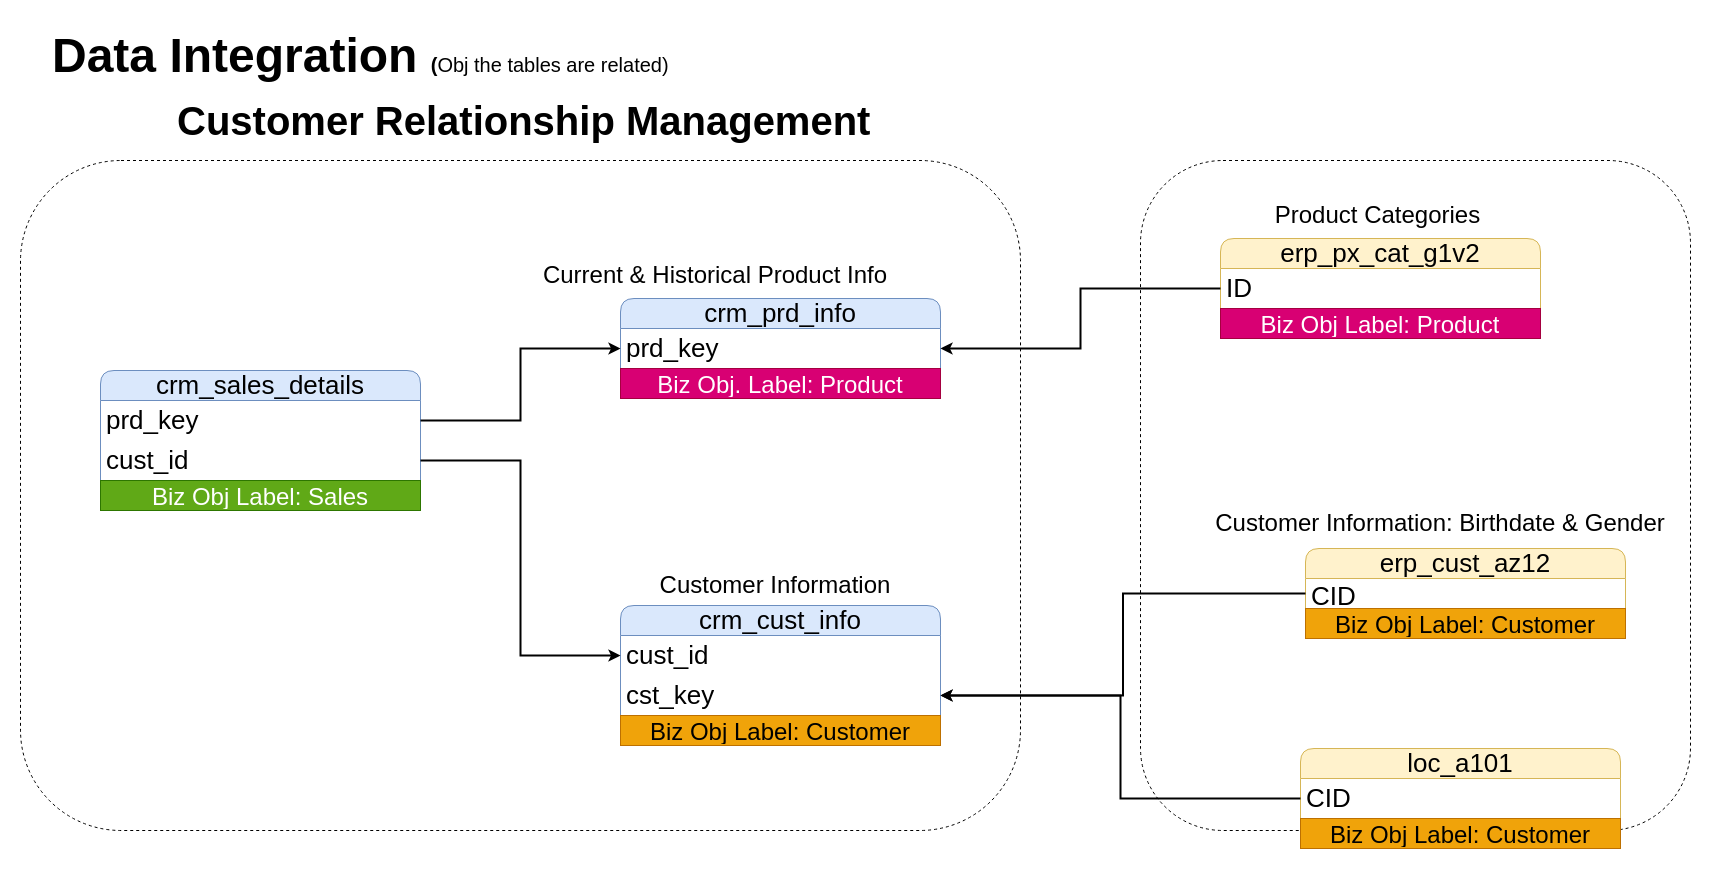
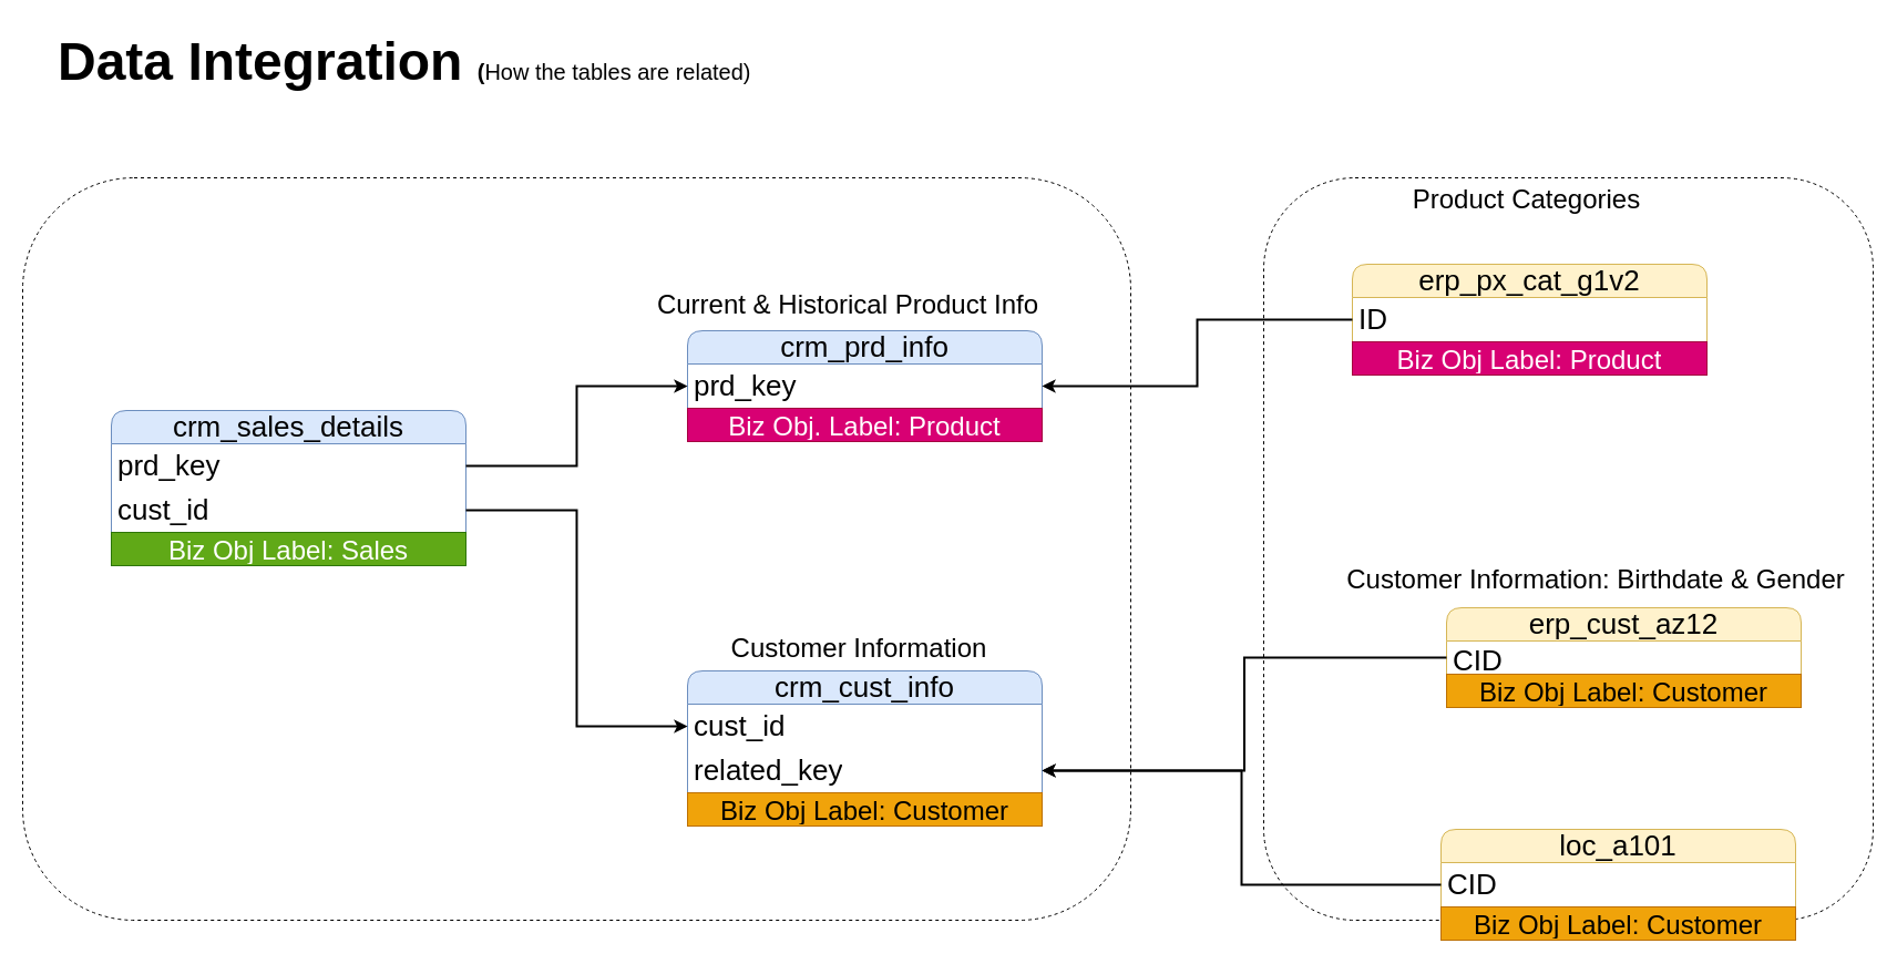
  <mxCell id="0" />
  <mxCell id="1" parent="0" />
  <mxCell id="2" value="" style="rounded=1;whiteSpace=wrap;html=1;fillColor=none;dashed=1;" vertex="1" parent="1"><mxGeometry x="20" y="160" width="1000" height="670" as="geometry" /></mxCell>
  <mxCell id="3" value="" style="rounded=1;whiteSpace=wrap;html=1;fillColor=none;dashed=1;" vertex="1" parent="1"><mxGeometry x="1140" y="160" width="550" height="670" as="geometry" /></mxCell>
- <mxCell id="4" value="&lt;h1 style=&quot;margin-top: 0px;&quot;&gt;Data Integration &lt;font style=&quot;font-size: 20px;&quot;&gt;(&lt;span style=&quot;background-color: transparent; color: light-dark(rgb(0, 0, 0), rgb(255, 255, 255)); font-weight: normal;&quot;&gt;Obj the tables are related)&lt;/span&gt;&lt;/font&gt;&lt;/h1&gt;" style="text;html=1;whiteSpace=wrap;overflow=hidden;rounded=0;fontSize=24;" vertex="1" parent="1"><mxGeometry x="50" y="20" width="670" height="60" as="geometry" /></mxCell>
+ <mxCell id="4" value="&lt;h1 style=&quot;margin-top: 0px;&quot;&gt;Data Integration &lt;font style=&quot;font-size: 20px;&quot;&gt;(&lt;span style=&quot;background-color: transparent; color: light-dark(rgb(0, 0, 0), rgb(255, 255, 255)); font-weight: normal;&quot;&gt;How the tables are related)&lt;/span&gt;&lt;/font&gt;&lt;/h1&gt;" style="text;html=1;whiteSpace=wrap;overflow=hidden;rounded=0;fontSize=24;" vertex="1" parent="1"><mxGeometry x="50" y="20" width="670" height="60" as="geometry" /></mxCell>
  <mxCell id="5" value="crm_&lt;span style=&quot;background-color: transparent; color: light-dark(rgb(0, 0, 0), rgb(255, 255, 255));&quot;&gt;cust_info&lt;/span&gt;" style="swimlane;fontStyle=0;childLayout=stackLayout;horizontal=1;startSize=30;horizontalStack=0;resizeParent=1;resizeParentMax=0;resizeLast=0;collapsible=1;marginBottom=0;whiteSpace=wrap;html=1;rounded=1;fillColor=#dae8fc;strokeColor=#6c8ebf;fontSize=26;" vertex="1" parent="1"><mxGeometry x="620" y="605" width="320" height="140" as="geometry" /></mxCell>
  <mxCell id="6" value="cust_id" style="text;strokeColor=none;fillColor=none;align=left;verticalAlign=middle;spacingLeft=4;spacingRight=4;overflow=hidden;points=[[0,0.5],[1,0.5]];portConstraint=eastwest;rotatable=0;whiteSpace=wrap;html=1;fontSize=26;" vertex="1" parent="5"><mxGeometry y="30" width="320" height="40" as="geometry" /></mxCell>
- <mxCell id="7" value="cst_key" style="text;strokeColor=none;fillColor=none;align=left;verticalAlign=middle;spacingLeft=4;spacingRight=4;overflow=hidden;points=[[0,0.5],[1,0.5]];portConstraint=eastwest;rotatable=0;whiteSpace=wrap;html=1;fontSize=26;" vertex="1" parent="5"><mxGeometry y="70" width="320" height="40" as="geometry" /></mxCell>
+ <mxCell id="7" value="related_key" style="text;strokeColor=none;fillColor=none;align=left;verticalAlign=middle;spacingLeft=4;spacingRight=4;overflow=hidden;points=[[0,0.5],[1,0.5]];portConstraint=eastwest;rotatable=0;whiteSpace=wrap;html=1;fontSize=26;" vertex="1" parent="5"><mxGeometry y="70" width="320" height="40" as="geometry" /></mxCell>
  <mxCell id="8" value="Biz Obj&amp;nbsp;Label: Customer" style="text;html=1;strokeColor=#BD7000;fillColor=#f0a30a;align=center;verticalAlign=middle;whiteSpace=wrap;overflow=hidden;fontSize=24;fontColor=#000000;" vertex="1" parent="5"><mxGeometry y="110" width="320" height="30" as="geometry" /></mxCell>
  <mxCell id="9" value="crm_prd_info" style="swimlane;fontStyle=0;childLayout=stackLayout;horizontal=1;startSize=30;horizontalStack=0;resizeParent=1;resizeParentMax=0;resizeLast=0;collapsible=1;marginBottom=0;whiteSpace=wrap;html=1;rounded=1;fillColor=#dae8fc;strokeColor=#6c8ebf;fontSize=26;" vertex="1" parent="1"><mxGeometry x="620" y="298" width="320" height="100" as="geometry" /></mxCell>
  <mxCell id="10" value="prd_key" style="text;strokeColor=none;fillColor=none;align=left;verticalAlign=middle;spacingLeft=4;spacingRight=4;overflow=hidden;points=[[0,0.5],[1,0.5]];portConstraint=eastwest;rotatable=0;whiteSpace=wrap;html=1;fontSize=26;" vertex="1" parent="9"><mxGeometry y="30" width="320" height="40" as="geometry" /></mxCell>
  <mxCell id="11" value="Biz Obj. Label: Product" style="text;html=1;strokeColor=#A50040;fillColor=#d80073;align=center;verticalAlign=middle;whiteSpace=wrap;overflow=hidden;fontSize=24;fontColor=#ffffff;" vertex="1" parent="9"><mxGeometry y="70" width="320" height="30" as="geometry" /></mxCell>
  <mxCell id="12" value="Customer Information" style="text;html=1;align=center;verticalAlign=middle;whiteSpace=wrap;rounded=0;fontSize=24;" vertex="1" parent="1"><mxGeometry x="640" y="570" width="270" height="30" as="geometry" /></mxCell>
- <mxCell id="13" value="Current &amp;amp; Historical Product Info" style="text;html=1;align=center;verticalAlign=middle;whiteSpace=wrap;rounded=0;fontSize=24;" vertex="1" parent="1"><mxGeometry x="520" y="260" width="390" height="30" as="geometry" /></mxCell>
+ <mxCell id="13" value="Current &amp;amp; Historical Product Info" style="text;html=1;align=center;verticalAlign=middle;whiteSpace=wrap;rounded=0;fontSize=24;" vertex="1" parent="1"><mxGeometry x="570" y="260" width="390" height="30" as="geometry" /></mxCell>
  <mxCell id="14" value="crm_sales_details" style="swimlane;fontStyle=0;childLayout=stackLayout;horizontal=1;startSize=30;horizontalStack=0;resizeParent=1;resizeParentMax=0;resizeLast=0;collapsible=1;marginBottom=0;whiteSpace=wrap;html=1;rounded=1;fillColor=#dae8fc;strokeColor=#6c8ebf;fontSize=26;" vertex="1" parent="1"><mxGeometry x="100" y="370" width="320" height="140" as="geometry" /></mxCell>
  <mxCell id="15" value="prd_key" style="text;strokeColor=none;fillColor=none;align=left;verticalAlign=middle;spacingLeft=4;spacingRight=4;overflow=hidden;points=[[0,0.5],[1,0.5]];portConstraint=eastwest;rotatable=0;whiteSpace=wrap;html=1;fontSize=26;" vertex="1" parent="14"><mxGeometry y="30" width="320" height="40" as="geometry" /></mxCell>
  <mxCell id="16" value="cust_id" style="text;strokeColor=none;fillColor=none;align=left;verticalAlign=middle;spacingLeft=4;spacingRight=4;overflow=hidden;points=[[0,0.5],[1,0.5]];portConstraint=eastwest;rotatable=0;whiteSpace=wrap;html=1;fontSize=26;strokeWidth=2;rounded=1;" vertex="1" parent="14"><mxGeometry y="70" width="320" height="40" as="geometry" /></mxCell>
  <mxCell id="17" value="Biz Obj&amp;nbsp;Label: Sales" style="text;html=1;strokeColor=#2D7600;fillColor=#60a917;align=center;verticalAlign=middle;whiteSpace=wrap;overflow=hidden;fontSize=24;fontColor=#ffffff;" vertex="1" parent="14"><mxGeometry y="110" width="320" height="30" as="geometry" /></mxCell>
  <mxCell id="18" value="erp_cust_az12" style="swimlane;fontStyle=0;childLayout=stackLayout;horizontal=1;startSize=30;horizontalStack=0;resizeParent=1;resizeParentMax=0;resizeLast=0;collapsible=1;marginBottom=0;whiteSpace=wrap;html=1;rounded=1;fillColor=#fff2cc;strokeColor=#d6b656;fontSize=26;" vertex="1" parent="1"><mxGeometry x="1305" y="548" width="320" height="90" as="geometry" /></mxCell>
  <mxCell id="19" value="CID" style="text;strokeColor=none;fillColor=none;align=left;verticalAlign=middle;spacingLeft=4;spacingRight=4;overflow=hidden;points=[[0,0.5],[1,0.5]];portConstraint=eastwest;rotatable=0;whiteSpace=wrap;html=1;fontSize=26;" vertex="1" parent="18"><mxGeometry y="30" width="320" height="30" as="geometry" /></mxCell>
  <mxCell id="20" value="Biz Obj&amp;nbsp;Label: Customer" style="text;html=1;strokeColor=#BD7000;fillColor=#f0a30a;align=center;verticalAlign=middle;whiteSpace=wrap;overflow=hidden;fontSize=24;fontColor=#000000;" vertex="1" parent="18"><mxGeometry y="60" width="320" height="30" as="geometry" /></mxCell>
  <mxCell id="21" value="loc_a101" style="swimlane;fontStyle=0;childLayout=stackLayout;horizontal=1;startSize=30;horizontalStack=0;resizeParent=1;resizeParentMax=0;resizeLast=0;collapsible=1;marginBottom=0;whiteSpace=wrap;html=1;rounded=1;fillColor=#fff2cc;strokeColor=#d6b656;fontSize=26;" vertex="1" parent="1"><mxGeometry x="1300" y="748" width="320" height="100" as="geometry" /></mxCell>
  <mxCell id="22" value="CID" style="text;strokeColor=none;fillColor=none;align=left;verticalAlign=middle;spacingLeft=4;spacingRight=4;overflow=hidden;points=[[0,0.5],[1,0.5]];portConstraint=eastwest;rotatable=0;whiteSpace=wrap;html=1;fontSize=26;" vertex="1" parent="21"><mxGeometry y="30" width="320" height="40" as="geometry" /></mxCell>
  <mxCell id="23" value="Biz Obj&amp;nbsp;Label: Customer" style="text;html=1;strokeColor=#BD7000;fillColor=#f0a30a;align=center;verticalAlign=middle;whiteSpace=wrap;overflow=hidden;fontSize=24;fontColor=#000000;" vertex="1" parent="21"><mxGeometry y="70" width="320" height="30" as="geometry" /></mxCell>
  <mxCell id="24" value="Customer Information: Birthdate &amp;amp; Gender" style="text;html=1;align=center;verticalAlign=middle;whiteSpace=wrap;rounded=0;fontSize=24;" vertex="1" parent="1"><mxGeometry x="1210" y="508" width="460" height="30" as="geometry" /></mxCell>
  <mxCell id="25" value="erp_px_cat_g1v2" style="swimlane;fontStyle=0;childLayout=stackLayout;horizontal=1;startSize=30;horizontalStack=0;resizeParent=1;resizeParentMax=0;resizeLast=0;collapsible=1;marginBottom=0;whiteSpace=wrap;html=1;rounded=1;fillColor=#fff2cc;strokeColor=#d6b656;fontSize=26;" vertex="1" parent="1"><mxGeometry x="1220" y="238" width="320" height="100" as="geometry" /></mxCell>
  <mxCell id="26" value="ID" style="text;strokeColor=none;fillColor=none;align=left;verticalAlign=middle;spacingLeft=4;spacingRight=4;overflow=hidden;points=[[0,0.5],[1,0.5]];portConstraint=eastwest;rotatable=0;whiteSpace=wrap;html=1;fontSize=26;" vertex="1" parent="25"><mxGeometry y="30" width="320" height="40" as="geometry" /></mxCell>
  <mxCell id="27" value="Biz Obj&amp;nbsp;Label: Product" style="text;html=1;strokeColor=#A50040;fillColor=#d80073;align=center;verticalAlign=middle;whiteSpace=wrap;overflow=hidden;fontSize=24;fontColor=#ffffff;" vertex="1" parent="25"><mxGeometry y="70" width="320" height="30" as="geometry" /></mxCell>
- <mxCell id="28" value="Product Categories" style="text;html=1;align=center;verticalAlign=middle;whiteSpace=wrap;rounded=0;fontSize=24;" vertex="1" parent="1"><mxGeometry x="1235" y="200" width="285" height="30" as="geometry" /></mxCell>
+ <mxCell id="28" value="Product Categories" style="text;html=1;align=center;verticalAlign=middle;whiteSpace=wrap;rounded=0;fontSize=24;" vertex="1" parent="1"><mxGeometry x="1235" y="165" width="285" height="30" as="geometry" /></mxCell>
  <mxCell id="29" style="edgeStyle=orthogonalEdgeStyle;rounded=0;orthogonalLoop=1;jettySize=auto;html=1;entryX=0;entryY=0.5;entryDx=0;entryDy=0;strokeWidth=2;" edge="1" parent="1" source="15" target="10"><mxGeometry relative="1" as="geometry" /></mxCell>
  <mxCell id="30" style="edgeStyle=orthogonalEdgeStyle;rounded=0;orthogonalLoop=1;jettySize=auto;html=1;entryX=0;entryY=0.5;entryDx=0;entryDy=0;strokeWidth=2;" edge="1" parent="1" source="16" target="6"><mxGeometry relative="1" as="geometry" /></mxCell>
- <mxCell id="31" value="&lt;h1 style=&quot;margin-top: 0px;&quot;&gt;Customer Relationship Management&lt;/h1&gt;" style="text;html=1;whiteSpace=wrap;overflow=hidden;rounded=0;fontSize=20;" vertex="1" parent="1"><mxGeometry x="175" y="90" width="710" height="70" as="geometry" /></mxCell>
  <mxCell id="32" style="edgeStyle=orthogonalEdgeStyle;rounded=0;orthogonalLoop=1;jettySize=auto;html=1;exitX=0;exitY=0.5;exitDx=0;exitDy=0;strokeWidth=2;" edge="1" parent="1" source="26" target="10"><mxGeometry relative="1" as="geometry" /></mxCell>
  <mxCell id="33" style="edgeStyle=orthogonalEdgeStyle;rounded=0;orthogonalLoop=1;jettySize=auto;html=1;exitX=0;exitY=0.5;exitDx=0;exitDy=0;strokeWidth=2;" edge="1" parent="1" source="19" target="7"><mxGeometry relative="1" as="geometry" /></mxCell>
  <mxCell id="34" style="edgeStyle=orthogonalEdgeStyle;rounded=0;orthogonalLoop=1;jettySize=auto;html=1;exitX=0;exitY=0.5;exitDx=0;exitDy=0;strokeWidth=2;" edge="1" parent="1" source="22" target="7"><mxGeometry relative="1" as="geometry" /></mxCell>
